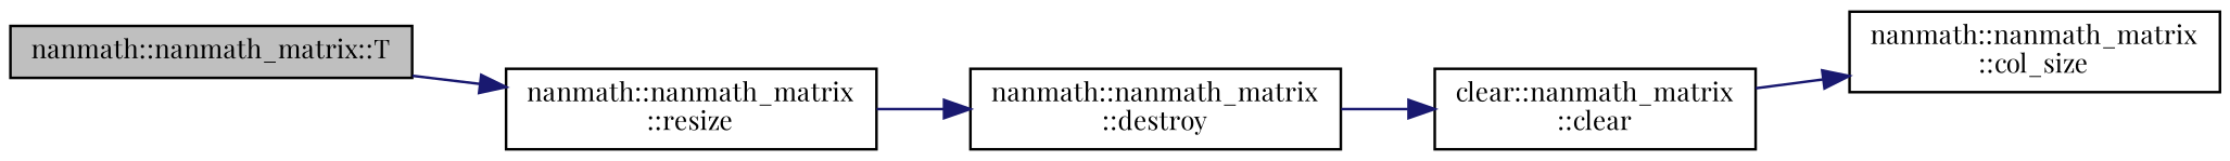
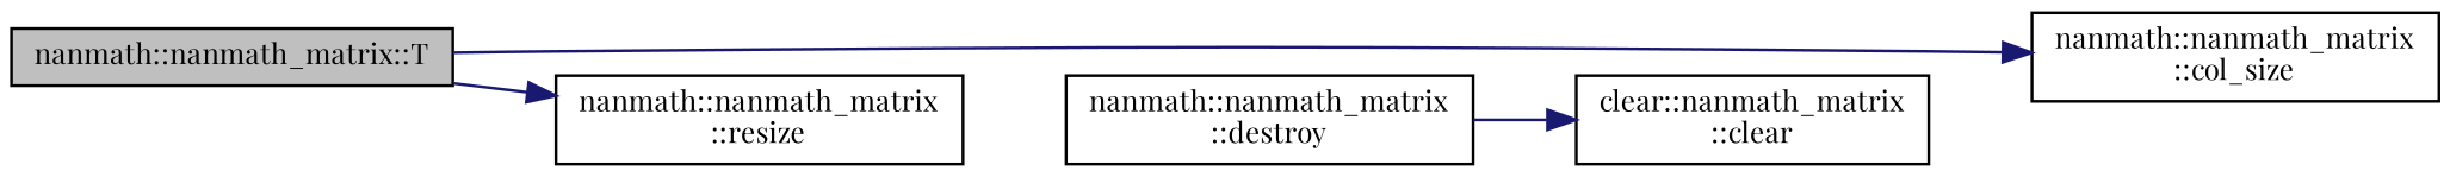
  digraph {
    fontname="Playfair Display"
    rankdir=LR
    node [color=black fillcolor=white fontname="Playfair Display" fontsize=10 shape=record style=filled]
    edge [color=midnightblue fontname="Playfair Display" fontsize=10 labelfontname=Helvetica labelfontsize=10 style=solid]
    n1 [fillcolor=grey75 fontcolor=black height=0.2 label="nanmath::nanmath_matrix::T" width=0.4]
    n2 [height=0.2 label="nanmath::nanmath_matrix\l::col_size" width=0.4]
    n3 [height=0.2 label="nanmath::nanmath_matrix\l::resize" width=0.4]
    n4 [height=0.2 label="nanmath::nanmath_matrix\l::destroy" width=0.4]
    n5 [height=0.2 label="clear::nanmath_matrix\l::clear" width=0.4]
-   n5 -> n2
+   n1 -> n2
    n1 -> n3
-   n3 -> n4
    n4 -> n5
  }
